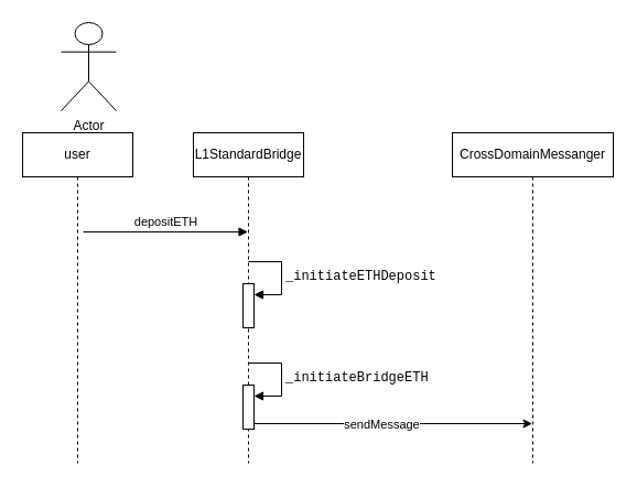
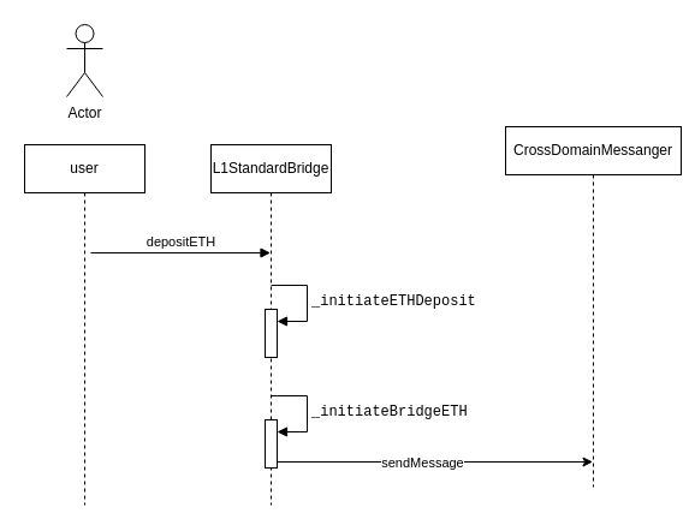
  <mxCell id="0" />
  <mxCell id="1" parent="0" />
- <mxCell id="2" value="Actor" style="shape=umlActor;verticalLabelPosition=bottom;verticalAlign=top;html=1;" vertex="1" parent="1"><mxGeometry x="55" y="20" width="50" height="80" as="geometry" /></mxCell>
+ <mxCell id="2" value="Actor" style="shape=umlActor;verticalLabelPosition=bottom;verticalAlign=top;html=1;" vertex="1" parent="1"><mxGeometry x="55" y="20" width="30" height="60" as="geometry" /></mxCell>
  <mxCell id="3" value="user" style="shape=umlLifeline;perimeter=lifelinePerimeter;whiteSpace=wrap;html=1;container=1;dropTarget=0;collapsible=0;recursiveResize=0;outlineConnect=0;portConstraint=eastwest;newEdgeStyle={&quot;curved&quot;:0,&quot;rounded&quot;:0};" vertex="1" parent="1"><mxGeometry x="20" y="120" width="100" height="300" as="geometry" /></mxCell>
  <mxCell id="4" value="L1StandardBridge" style="shape=umlLifeline;perimeter=lifelinePerimeter;whiteSpace=wrap;html=1;container=1;dropTarget=0;collapsible=0;recursiveResize=0;outlineConnect=0;portConstraint=eastwest;newEdgeStyle={&quot;curved&quot;:0,&quot;rounded&quot;:0};" vertex="1" parent="1"><mxGeometry x="175" y="120" width="100" height="300" as="geometry" /></mxCell>
  <mxCell id="5" value="" style="html=1;points=[[0,0,0,0,5],[0,1,0,0,-5],[1,0,0,0,5],[1,1,0,0,-5]];perimeter=orthogonalPerimeter;outlineConnect=0;targetShapes=umlLifeline;portConstraint=eastwest;newEdgeStyle={&quot;curved&quot;:0,&quot;rounded&quot;:0};" vertex="1" parent="4"><mxGeometry x="45" y="137" width="10" height="40" as="geometry" /></mxCell>
  <mxCell id="6" value="&lt;div style=&quot;font-family: Menlo, Monaco, &amp;quot;Courier New&amp;quot;, monospace; font-size: 12px; line-height: 18px; white-space-collapse: preserve;&quot;&gt;_initiateETHDeposit&lt;/div&gt;" style="html=1;align=left;spacingLeft=2;endArrow=block;rounded=0;edgeStyle=orthogonalEdgeStyle;curved=0;rounded=0;" edge="1" target="5" parent="4"><mxGeometry relative="1" as="geometry"><mxPoint x="50" y="117" as="sourcePoint" /><Array as="points"><mxPoint x="80" y="147" /></Array></mxGeometry></mxCell>
  <mxCell id="7" value="" style="html=1;points=[[0,0,0,0,5],[0,1,0,0,-5],[1,0,0,0,5],[1,1,0,0,-5]];perimeter=orthogonalPerimeter;outlineConnect=0;targetShapes=umlLifeline;portConstraint=eastwest;newEdgeStyle={&quot;curved&quot;:0,&quot;rounded&quot;:0};" vertex="1" parent="4"><mxGeometry x="45" y="229" width="10" height="40" as="geometry" /></mxCell>
  <mxCell id="8" value="&lt;div style=&quot;font-family: Menlo, Monaco, &amp;quot;Courier New&amp;quot;, monospace; font-size: 12px; line-height: 18px; white-space-collapse: preserve;&quot;&gt;_initiateBridgeETH&lt;/div&gt;" style="html=1;align=left;spacingLeft=2;endArrow=block;rounded=0;edgeStyle=orthogonalEdgeStyle;curved=0;rounded=0;" edge="1" target="7" parent="4"><mxGeometry relative="1" as="geometry"><mxPoint x="50" y="209" as="sourcePoint" /><Array as="points"><mxPoint x="80" y="239" /></Array></mxGeometry></mxCell>
  <mxCell id="9" value="depositETH" style="html=1;verticalAlign=bottom;endArrow=block;curved=0;rounded=0;" edge="1" parent="1" target="4"><mxGeometry width="80" relative="1" as="geometry"><mxPoint x="75" y="210" as="sourcePoint" /><mxPoint x="155" y="210" as="targetPoint" /></mxGeometry></mxCell>
- <mxCell id="10" value="CrossDomainMessanger" style="shape=umlLifeline;perimeter=lifelinePerimeter;whiteSpace=wrap;html=1;container=1;dropTarget=0;collapsible=0;recursiveResize=0;outlineConnect=0;portConstraint=eastwest;newEdgeStyle={&quot;curved&quot;:0,&quot;rounded&quot;:0};" vertex="1" parent="1"><mxGeometry x="410" y="120" width="146" height="300" as="geometry" /></mxCell>
+ <mxCell id="10" value="CrossDomainMessanger" style="shape=umlLifeline;perimeter=lifelinePerimeter;whiteSpace=wrap;html=1;container=1;dropTarget=0;collapsible=0;recursiveResize=0;outlineConnect=0;portConstraint=eastwest;newEdgeStyle={&quot;curved&quot;:0,&quot;rounded&quot;:0};" vertex="1" parent="1"><mxGeometry x="420" y="105" width="146" height="300" as="geometry" /></mxCell>
  <mxCell id="11" style="rounded=0;orthogonalLoop=1;jettySize=auto;html=1;exitX=1;exitY=1;exitDx=0;exitDy=-5;exitPerimeter=0;" edge="1" parent="1" source="7" target="10"><mxGeometry relative="1" as="geometry" /></mxCell>
  <mxCell id="12" value="sendMessage" style="edgeLabel;html=1;align=center;verticalAlign=middle;resizable=0;points=[];" vertex="1" connectable="0" parent="11"><mxGeometry x="-0.089" relative="1" as="geometry"><mxPoint as="offset" /></mxGeometry></mxCell>
